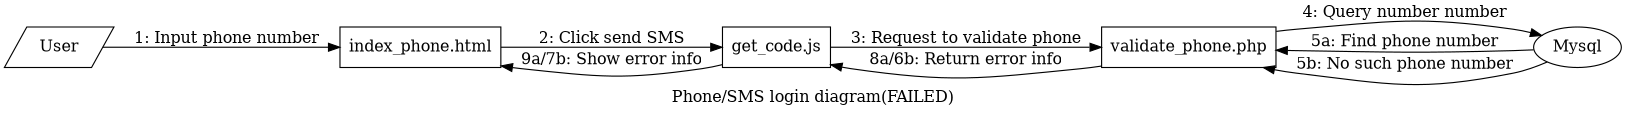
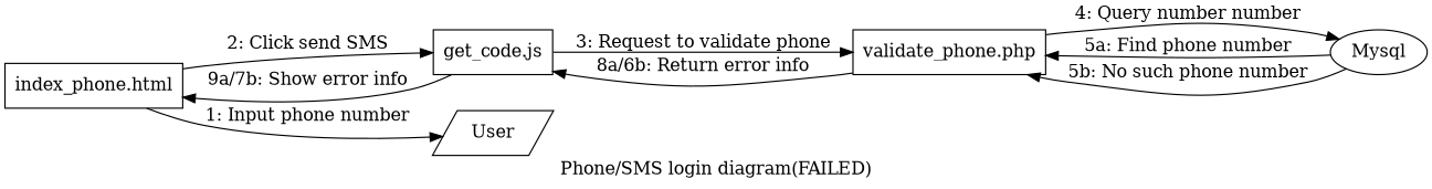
  digraph {
    fontname="DejaVu Serif"
    label="Phone/SMS login diagram(FAILED)"
    rankdir=LR
    node [fontname="DejaVu Serif" shape=box]
    edge [fontname="DejaVu Serif"]
    n1 [label="index_phone.html"]
    n2 [label="get_code.js"]
    n3 [label="validate_phone.php"]
    n4 [label=Mysql shape=oval]
    n5 [label=User shape=parallelogram]
    n1 -> n2 [label="2: Click send SMS"]
    n2 -> n1 [label="9a/7b: Show error info"]
    n2 -> n3 [label="3: Request to validate phone"]
    n3 -> n2 [label="8a/6b: Return error info"]
    n3 -> n4 [label="4: Query number number"]
    n4 -> n3 [label="5a: Find phone number"]
    n4 -> n3 [label="5b: No such phone number"]
-   n5 -> n1 [label="1: Input phone number"]
+   n1 -> n5 [label="1: Input phone number"]
  }
